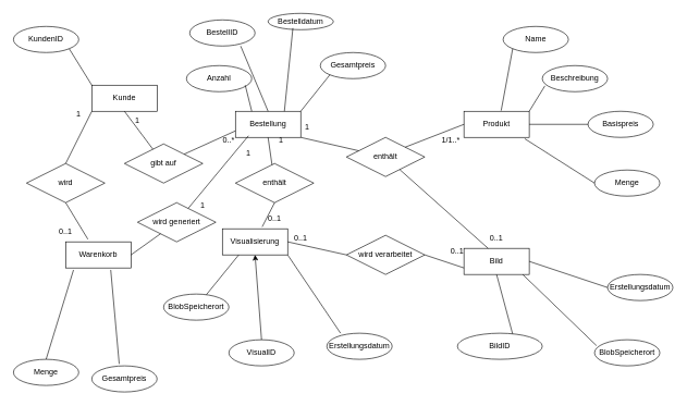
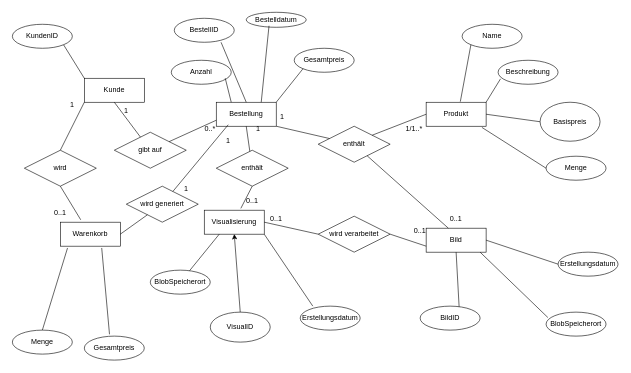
  <mxCell id="0" />
  <mxCell id="1" parent="0" />
  <mxCell id="2" value="Kunde" style="whiteSpace=wrap;html=1;align=center;" vertex="1" parent="1"><mxGeometry x="140" y="130" width="100" height="40" as="geometry" /></mxCell>
  <mxCell id="3" value="KundenID" style="ellipse;whiteSpace=wrap;html=1;align=center;" vertex="1" parent="1"><mxGeometry y="40" width="100" height="40" as="geometry" x="20" /></mxCell>
  <mxCell id="4" value="Bestellung" style="whiteSpace=wrap;html=1;align=center;" vertex="1" parent="1"><mxGeometry x="360" y="170" width="100" height="40" as="geometry" /></mxCell>
  <mxCell id="5" value="Bestelldatum" style="ellipse;whiteSpace=wrap;html=1;align=center;" vertex="1" parent="1"><mxGeometry x="410" y="20" width="100" height="25" as="geometry" /></mxCell>
  <mxCell id="6" value="Gesamtpreis" style="ellipse;whiteSpace=wrap;html=1;align=center;" vertex="1" parent="1"><mxGeometry x="490" y="80" width="100" height="40" as="geometry" /></mxCell>
  <mxCell id="7" value="Anzahl" style="ellipse;whiteSpace=wrap;html=1;align=center;" vertex="1" parent="1"><mxGeometry x="285" y="100" width="100" height="40" as="geometry" /></mxCell>
  <mxCell id="8" value="BestellID" style="ellipse;whiteSpace=wrap;html=1;align=center;" vertex="1" parent="1"><mxGeometry x="290" y="30" width="100" height="40" as="geometry" /></mxCell>
  <mxCell id="9" value="Produkt" style="whiteSpace=wrap;html=1;align=center;" vertex="1" parent="1"><mxGeometry x="710" y="170" width="100" height="40" as="geometry" /></mxCell>
  <mxCell id="10" value="Menge" style="ellipse;whiteSpace=wrap;html=1;align=center;" vertex="1" parent="1"><mxGeometry x="910" y="260" width="100" height="40" as="geometry" /></mxCell>
- <mxCell id="11" value="Basispreis" style="ellipse;whiteSpace=wrap;html=1;align=center;" vertex="1" parent="1"><mxGeometry x="900" y="170" width="100" height="40" as="geometry" /></mxCell>
+ <mxCell id="11" value="Basispreis" style="ellipse;whiteSpace=wrap;html=1;align=center;" vertex="1" parent="1"><mxGeometry x="900" y="170" width="100" height="65" as="geometry" /></mxCell>
  <mxCell id="12" value="Name" style="ellipse;whiteSpace=wrap;html=1;align=center;" vertex="1" parent="1"><mxGeometry x="770" y="40" width="100" height="40" as="geometry" /></mxCell>
  <mxCell id="13" value="Beschreibung" style="ellipse;whiteSpace=wrap;html=1;align=center;" vertex="1" parent="1"><mxGeometry x="830" y="100" width="100" height="40" as="geometry" /></mxCell>
  <mxCell id="14" value="Visualisierung" style="whiteSpace=wrap;html=1;align=center;" vertex="1" parent="1"><mxGeometry x="340" y="350" width="100" height="40" as="geometry" /></mxCell>
  <mxCell id="15" value="BlobSpeicherort" style="ellipse;whiteSpace=wrap;html=1;align=center;" vertex="1" parent="1"><mxGeometry x="250" y="450" width="100" height="40" as="geometry" /></mxCell>
- <mxCell id="16" value="VisualID" style="ellipse;whiteSpace=wrap;html=1;align=center;" vertex="1" parent="1"><mxGeometry x="350" y="520" width="100" height="40" as="geometry" /></mxCell>
+ <mxCell id="16" value="VisualID" style="ellipse;whiteSpace=wrap;html=1;align=center;" vertex="1" parent="1"><mxGeometry x="350" y="520" width="100" height="50" as="geometry" /></mxCell>
  <mxCell id="17" value="Erstellungsdatum" style="ellipse;whiteSpace=wrap;html=1;align=center;" vertex="1" parent="1"><mxGeometry x="500" y="510" width="100" height="40" as="geometry" /></mxCell>
  <mxCell id="18" value="Bild" style="whiteSpace=wrap;html=1;align=center;" vertex="1" parent="1"><mxGeometry x="710" y="380" width="100" height="40" as="geometry" /></mxCell>
- <mxCell id="19" value="BildID" style="ellipse;whiteSpace=wrap;html=1;align=center;" vertex="1" parent="1"><mxGeometry x="700" y="510" width="130" height="40" as="geometry" /></mxCell>
+ <mxCell id="19" value="BildID" style="ellipse;whiteSpace=wrap;html=1;align=center;" vertex="1" parent="1"><mxGeometry x="700" y="510" width="100" height="40" as="geometry" /></mxCell>
  <mxCell id="20" value="BlobSpeicherort" style="ellipse;whiteSpace=wrap;html=1;align=center;" vertex="1" parent="1"><mxGeometry x="910" y="520" width="100" height="40" as="geometry" /></mxCell>
  <mxCell id="21" value="Erstellungsdatum" style="ellipse;whiteSpace=wrap;html=1;align=center;" vertex="1" parent="1"><mxGeometry x="930" y="420" width="100" height="40" as="geometry" /></mxCell>
  <mxCell id="22" value="" style="endArrow=none;html=1;rounded=0;entryX=1;entryY=1;entryDx=0;entryDy=0;exitX=0;exitY=0;exitDx=0;exitDy=0;" edge="1" parent="1" source="2" target="3"><mxGeometry width="50" height="50" relative="1" as="geometry"><mxPoint x="60" y="170" as="sourcePoint" /><mxPoint x="110" y="120" as="targetPoint" /></mxGeometry></mxCell>
  <mxCell id="23" value="" style="endArrow=none;html=1;rounded=0;exitX=0.25;exitY=0;exitDx=0;exitDy=0;entryX=0.9;entryY=0.75;entryDx=0;entryDy=0;entryPerimeter=0;" edge="1" parent="1" source="4" target="7"><mxGeometry width="50" height="50" relative="1" as="geometry"><mxPoint x="380" y="160" as="sourcePoint" /><mxPoint x="360" y="140" as="targetPoint" /></mxGeometry></mxCell>
  <mxCell id="24" value="" style="endArrow=none;html=1;rounded=0;entryX=0.78;entryY=1;entryDx=0;entryDy=0;exitX=0.5;exitY=0;exitDx=0;exitDy=0;entryPerimeter=0;" edge="1" parent="1" source="4" target="8"><mxGeometry width="50" height="50" relative="1" as="geometry"><mxPoint x="405" y="136" as="sourcePoint" /><mxPoint x="370" y="80" as="targetPoint" /></mxGeometry></mxCell>
  <mxCell id="25" value="" style="endArrow=none;html=1;rounded=0;entryX=0.38;entryY=0.9;entryDx=0;entryDy=0;exitX=0.75;exitY=0;exitDx=0;exitDy=0;entryPerimeter=0;" edge="1" parent="1" source="4" target="5"><mxGeometry width="50" height="50" relative="1" as="geometry"><mxPoint x="475" y="156" as="sourcePoint" /><mxPoint x="440" y="100" as="targetPoint" /></mxGeometry></mxCell>
  <mxCell id="26" value="" style="endArrow=none;html=1;rounded=0;entryX=0;entryY=1;entryDx=0;entryDy=0;exitX=1;exitY=0;exitDx=0;exitDy=0;" edge="1" parent="1" source="4" target="6"><mxGeometry width="50" height="50" relative="1" as="geometry"><mxPoint x="535" y="196" as="sourcePoint" /><mxPoint x="500" y="140" as="targetPoint" /></mxGeometry></mxCell>
  <mxCell id="27" value="" style="endArrow=none;html=1;rounded=0;entryX=0;entryY=1;entryDx=0;entryDy=0;exitX=0.57;exitY=-0.025;exitDx=0;exitDy=0;exitPerimeter=0;" edge="1" parent="1" source="9" target="12"><mxGeometry width="50" height="50" relative="1" as="geometry"><mxPoint x="795" y="166" as="sourcePoint" /><mxPoint x="760" y="110" as="targetPoint" /></mxGeometry></mxCell>
  <mxCell id="28" value="" style="endArrow=none;html=1;rounded=0;entryX=0.04;entryY=0.775;entryDx=0;entryDy=0;exitX=1;exitY=0;exitDx=0;exitDy=0;entryPerimeter=0;" edge="1" parent="1" source="9" target="13"><mxGeometry width="50" height="50" relative="1" as="geometry"><mxPoint x="875" y="226" as="sourcePoint" /><mxPoint x="840" y="170" as="targetPoint" /></mxGeometry></mxCell>
  <mxCell id="29" value="" style="endArrow=none;html=1;rounded=0;entryX=1;entryY=0.5;entryDx=0;entryDy=0;exitX=0;exitY=0.5;exitDx=0;exitDy=0;" edge="1" parent="1" source="11" target="9"><mxGeometry width="50" height="50" relative="1" as="geometry"><mxPoint x="865" y="256" as="sourcePoint" /><mxPoint x="830" y="200" as="targetPoint" /></mxGeometry></mxCell>
  <mxCell id="30" value="" style="endArrow=none;html=1;rounded=0;entryX=0.93;entryY=1.05;entryDx=0;entryDy=0;exitX=0;exitY=0.5;exitDx=0;exitDy=0;entryPerimeter=0;" edge="1" parent="1" source="10" target="9"><mxGeometry width="50" height="50" relative="1" as="geometry"><mxPoint x="885" y="306" as="sourcePoint" /><mxPoint x="850" y="250" as="targetPoint" /></mxGeometry></mxCell>
  <mxCell id="31" value="" style="endArrow=none;html=1;rounded=0;entryX=1;entryY=0.5;entryDx=0;entryDy=0;exitX=0;exitY=0.5;exitDx=0;exitDy=0;" edge="1" parent="1" source="21" target="18"><mxGeometry width="50" height="50" relative="1" as="geometry"><mxPoint x="895" y="486" as="sourcePoint" /><mxPoint x="860" y="430" as="targetPoint" /></mxGeometry></mxCell>
  <mxCell id="32" value="" style="endArrow=none;html=1;rounded=0;entryX=0.9;entryY=1;entryDx=0;entryDy=0;exitX=0.03;exitY=0.225;exitDx=0;exitDy=0;entryPerimeter=0;exitPerimeter=0;" edge="1" parent="1" source="20" target="18"><mxGeometry width="50" height="50" relative="1" as="geometry"><mxPoint x="825" y="506" as="sourcePoint" /><mxPoint x="790" y="450" as="targetPoint" /></mxGeometry></mxCell>
  <mxCell id="33" value="" style="endArrow=none;html=1;rounded=0;entryX=0.5;entryY=1;entryDx=0;entryDy=0;exitX=0.65;exitY=0.025;exitDx=0;exitDy=0;exitPerimeter=0;" edge="1" parent="1" source="19" target="18"><mxGeometry width="50" height="50" relative="1" as="geometry"><mxPoint x="795" y="506" as="sourcePoint" /><mxPoint x="760" y="450" as="targetPoint" /></mxGeometry></mxCell>
  <mxCell id="34" value="" style="endArrow=none;html=1;rounded=0;entryX=0.25;entryY=1;entryDx=0;entryDy=0;" edge="1" parent="1" source="15" target="14"><mxGeometry width="50" height="50" relative="1" as="geometry"><mxPoint x="415" y="486" as="sourcePoint" /><mxPoint x="380" y="430" as="targetPoint" /></mxGeometry></mxCell>
  <mxCell id="35" value="" style="endArrow=classic;html=1;rounded=0;entryX=0.5;entryY=1;entryDx=0;entryDy=0;exitX=0.5;exitY=0;exitDx=0;exitDy=0;" edge="1" parent="1" source="16" target="14"><mxGeometry width="50" height="50" relative="1" as="geometry"><mxPoint x="445" y="506" as="sourcePoint" /><mxPoint x="410" y="450" as="targetPoint" /></mxGeometry></mxCell>
  <mxCell id="36" value="" style="endArrow=none;html=1;rounded=0;entryX=1;entryY=1;entryDx=0;entryDy=0;exitX=0.21;exitY=0;exitDx=0;exitDy=0;exitPerimeter=0;" edge="1" parent="1" source="17" target="14"><mxGeometry width="50" height="50" relative="1" as="geometry"><mxPoint x="500" y="510" as="sourcePoint" /><mxPoint x="470" y="460" as="targetPoint" /></mxGeometry></mxCell>
  <mxCell id="37" value="gibt auf" style="shape=rhombus;perimeter=rhombusPerimeter;whiteSpace=wrap;html=1;align=center;" vertex="1" parent="1"><mxGeometry x="190" y="220" width="120" height="60" as="geometry" /></mxCell>
  <mxCell id="38" value="enthält" style="shape=rhombus;perimeter=rhombusPerimeter;whiteSpace=wrap;html=1;align=center;" vertex="1" parent="1"><mxGeometry x="530" y="210" width="120" height="60" as="geometry" /></mxCell>
  <mxCell id="39" value="enthält" style="shape=rhombus;perimeter=rhombusPerimeter;whiteSpace=wrap;html=1;align=center;" vertex="1" parent="1"><mxGeometry x="360" y="250" width="120" height="60" as="geometry" /></mxCell>
  <mxCell id="40" value="wird verarbeitet" style="shape=rhombus;perimeter=rhombusPerimeter;whiteSpace=wrap;html=1;align=center;" vertex="1" parent="1"><mxGeometry x="530" y="360" width="120" height="60" as="geometry" /></mxCell>
  <mxCell id="41" value="" style="endArrow=none;html=1;rounded=0;entryX=0.5;entryY=1;entryDx=0;entryDy=0;" edge="1" parent="1" source="37" target="2"><mxGeometry width="50" height="50" relative="1" as="geometry"><mxPoint x="150" y="240" as="sourcePoint" /><mxPoint x="200" y="190" as="targetPoint" /></mxGeometry></mxCell>
  <mxCell id="42" value="" style="endArrow=none;html=1;rounded=0;entryX=0;entryY=0.75;entryDx=0;entryDy=0;" edge="1" parent="1" source="37" target="4"><mxGeometry width="50" height="50" relative="1" as="geometry"><mxPoint x="334" y="268" as="sourcePoint" /><mxPoint x="290" y="210" as="targetPoint" /></mxGeometry></mxCell>
  <mxCell id="43" value="" style="endArrow=none;html=1;rounded=0;entryX=0.5;entryY=1;entryDx=0;entryDy=0;" edge="1" parent="1" source="39" target="4"><mxGeometry width="50" height="50" relative="1" as="geometry"><mxPoint x="514" y="268" as="sourcePoint" /><mxPoint x="470" y="210" as="targetPoint" /></mxGeometry></mxCell>
  <mxCell id="44" value="" style="endArrow=none;html=1;rounded=0;entryX=0.5;entryY=1;entryDx=0;entryDy=0;exitX=0.61;exitY=-0.075;exitDx=0;exitDy=0;exitPerimeter=0;" edge="1" parent="1" source="14" target="39"><mxGeometry width="50" height="50" relative="1" as="geometry"><mxPoint x="504" y="358" as="sourcePoint" /><mxPoint x="460" y="300" as="targetPoint" /></mxGeometry></mxCell>
  <mxCell id="45" value="" style="endArrow=none;html=1;rounded=0;entryX=1;entryY=1;entryDx=0;entryDy=0;" edge="1" parent="1" source="38" target="4"><mxGeometry width="50" height="50" relative="1" as="geometry"><mxPoint x="534" y="308" as="sourcePoint" /><mxPoint x="490" y="250" as="targetPoint" /></mxGeometry></mxCell>
  <mxCell id="46" value="" style="endArrow=none;html=1;rounded=0;entryX=1;entryY=0;entryDx=0;entryDy=0;exitX=0;exitY=0.5;exitDx=0;exitDy=0;" edge="1" parent="1" source="9" target="38"><mxGeometry width="50" height="50" relative="1" as="geometry"><mxPoint x="704" y="258" as="sourcePoint" /><mxPoint x="660" y="200" as="targetPoint" /></mxGeometry></mxCell>
  <mxCell id="47" value="" style="endArrow=none;html=1;rounded=0;entryX=1;entryY=0.5;entryDx=0;entryDy=0;exitX=0;exitY=0.75;exitDx=0;exitDy=0;" edge="1" parent="1" source="18" target="40"><mxGeometry width="50" height="50" relative="1" as="geometry"><mxPoint x="704" y="478" as="sourcePoint" /><mxPoint x="660" y="420" as="targetPoint" /></mxGeometry></mxCell>
  <mxCell id="48" value="" style="endArrow=none;html=1;rounded=0;entryX=1;entryY=0.5;entryDx=0;entryDy=0;exitX=0;exitY=0.5;exitDx=0;exitDy=0;" edge="1" parent="1" source="40" target="14"><mxGeometry width="50" height="50" relative="1" as="geometry"><mxPoint x="554" y="468" as="sourcePoint" /><mxPoint x="510" y="410" as="targetPoint" /></mxGeometry></mxCell>
  <mxCell id="49" value="1" style="text;html=1;whiteSpace=wrap;strokeColor=none;fillColor=none;align=center;verticalAlign=middle;rounded=0;" vertex="1" parent="1"><mxGeometry x="180" y="170" width="60" height="30" as="geometry" /></mxCell>
  <mxCell id="50" value="0..*" style="text;html=1;whiteSpace=wrap;strokeColor=none;fillColor=none;align=center;verticalAlign=middle;rounded=0;" vertex="1" parent="1"><mxGeometry x="320" y="200" width="60" height="30" as="geometry" /></mxCell>
  <mxCell id="51" value="1" style="text;html=1;whiteSpace=wrap;strokeColor=none;fillColor=none;align=center;verticalAlign=middle;rounded=0;" vertex="1" parent="1"><mxGeometry x="440" y="180" width="60" height="30" as="geometry" /></mxCell>
  <mxCell id="52" value="1/1..*" style="text;html=1;whiteSpace=wrap;strokeColor=none;fillColor=none;align=center;verticalAlign=middle;rounded=0;" vertex="1" parent="1"><mxGeometry x="660" y="200" width="60" height="30" as="geometry" /></mxCell>
  <mxCell id="53" value="1" style="text;html=1;whiteSpace=wrap;strokeColor=none;fillColor=none;align=center;verticalAlign=middle;rounded=0;" vertex="1" parent="1"><mxGeometry x="400" y="200" width="60" height="30" as="geometry" /></mxCell>
  <mxCell id="54" value="0..1" style="text;html=1;whiteSpace=wrap;strokeColor=none;fillColor=none;align=center;verticalAlign=middle;rounded=0;" vertex="1" parent="1"><mxGeometry x="390" y="320" width="60" height="30" as="geometry" /></mxCell>
  <mxCell id="55" value="0..1" style="text;html=1;whiteSpace=wrap;strokeColor=none;fillColor=none;align=center;verticalAlign=middle;rounded=0;" vertex="1" parent="1"><mxGeometry x="430" y="350" width="60" height="30" as="geometry" /></mxCell>
  <mxCell id="56" value="0..1" style="text;html=1;whiteSpace=wrap;strokeColor=none;fillColor=none;align=center;verticalAlign=middle;rounded=0;" vertex="1" parent="1"><mxGeometry x="670" y="370" width="60" height="30" as="geometry" /></mxCell>
  <mxCell id="57" value="" style="endArrow=none;html=1;rounded=0;exitX=0.37;exitY=0;exitDx=0;exitDy=0;exitPerimeter=0;" edge="1" parent="1" source="18" target="38"><mxGeometry width="50" height="50" relative="1" as="geometry"><mxPoint x="580" y="520" as="sourcePoint" /><mxPoint x="630" y="470" as="targetPoint" /></mxGeometry></mxCell>
  <mxCell id="58" value="0..1" style="text;html=1;whiteSpace=wrap;strokeColor=none;fillColor=none;align=center;verticalAlign=middle;rounded=0;" vertex="1" parent="1"><mxGeometry x="730" y="350" width="60" height="30" as="geometry" /></mxCell>
  <mxCell id="59" value="Warenkorb" style="whiteSpace=wrap;html=1;align=center;" vertex="1" parent="1"><mxGeometry x="100" y="370" width="100" height="40" as="geometry" /></mxCell>
  <mxCell id="60" value="Menge" style="ellipse;whiteSpace=wrap;html=1;align=center;" vertex="1" parent="1"><mxGeometry y="550" width="100" height="40" as="geometry" x="20" /></mxCell>
  <mxCell id="61" value="Gesamtpreis" style="ellipse;whiteSpace=wrap;html=1;align=center;" vertex="1" parent="1"><mxGeometry x="140" y="560" width="100" height="40" as="geometry" /></mxCell>
  <mxCell id="62" value="" style="endArrow=none;html=1;rounded=0;entryX=0.12;entryY=1.075;entryDx=0;entryDy=0;entryPerimeter=0;exitX=0.5;exitY=0;exitDx=0;exitDy=0;" edge="1" parent="1" source="60" target="59"><mxGeometry width="50" height="50" relative="1" as="geometry"><mxPoint x="90" y="511" as="sourcePoint" /><mxPoint x="140" y="450" as="targetPoint" /></mxGeometry></mxCell>
  <mxCell id="63" value="" style="endArrow=none;html=1;rounded=0;entryX=0.69;entryY=1.075;entryDx=0;entryDy=0;entryPerimeter=0;exitX=0.42;exitY=-0.075;exitDx=0;exitDy=0;exitPerimeter=0;" edge="1" parent="1" source="61" target="59"><mxGeometry width="50" height="50" relative="1" as="geometry"><mxPoint x="170" y="637" as="sourcePoint" /><mxPoint x="212" y="500" as="targetPoint" /></mxGeometry></mxCell>
  <mxCell id="64" value="wird" style="shape=rhombus;perimeter=rhombusPerimeter;whiteSpace=wrap;html=1;align=center;" vertex="1" parent="1"><mxGeometry x="40" y="250" width="120" height="60" as="geometry" /></mxCell>
  <mxCell id="65" value="" style="endArrow=none;html=1;rounded=0;entryX=0.5;entryY=1;entryDx=0;entryDy=0;exitX=0.34;exitY=-0.1;exitDx=0;exitDy=0;exitPerimeter=0;" edge="1" parent="1" source="59" target="64"><mxGeometry width="50" height="50" relative="1" as="geometry"><mxPoint x="130" y="350" as="sourcePoint" /><mxPoint x="120" y="340" as="targetPoint" /></mxGeometry></mxCell>
  <mxCell id="66" value="" style="endArrow=none;html=1;rounded=0;entryX=0;entryY=1;entryDx=0;entryDy=0;exitX=0.5;exitY=0;exitDx=0;exitDy=0;" edge="1" parent="1" source="64" target="2"><mxGeometry width="50" height="50" relative="1" as="geometry"><mxPoint x="145" y="236" as="sourcePoint" /><mxPoint x="110" y="180" as="targetPoint" /></mxGeometry></mxCell>
  <mxCell id="67" value="1" style="text;html=1;whiteSpace=wrap;strokeColor=none;fillColor=none;align=center;verticalAlign=middle;rounded=0;" vertex="1" parent="1"><mxGeometry x="90" y="160" width="60" height="30" as="geometry" /></mxCell>
  <mxCell id="68" value="0..1" style="text;html=1;whiteSpace=wrap;strokeColor=none;fillColor=none;align=center;verticalAlign=middle;rounded=0;" vertex="1" parent="1"><mxGeometry x="70" y="340" width="60" height="30" as="geometry" /></mxCell>
  <mxCell id="69" value="wird generiert" style="shape=rhombus;perimeter=rhombusPerimeter;whiteSpace=wrap;html=1;align=center;" vertex="1" parent="1"><mxGeometry x="210" y="310" width="120" height="60" as="geometry" /></mxCell>
  <mxCell id="70" value="" style="endArrow=none;html=1;rounded=0;exitX=1;exitY=0.5;exitDx=0;exitDy=0;" edge="1" parent="1" source="59" target="69"><mxGeometry width="50" height="50" relative="1" as="geometry"><mxPoint x="264" y="466" as="sourcePoint" /><mxPoint x="230" y="410" as="targetPoint" /></mxGeometry></mxCell>
  <mxCell id="71" value="" style="endArrow=none;html=1;rounded=0;entryX=1;entryY=0.25;entryDx=0;entryDy=0;" edge="1" parent="1" source="69" target="50"><mxGeometry width="50" height="50" relative="1" as="geometry"><mxPoint x="354" y="336" as="sourcePoint" /><mxPoint x="320" y="280" as="targetPoint" /></mxGeometry></mxCell>
  <mxCell id="72" value="1" style="text;html=1;whiteSpace=wrap;strokeColor=none;fillColor=none;align=center;verticalAlign=middle;rounded=0;" vertex="1" parent="1"><mxGeometry x="280" y="300" width="60" height="30" as="geometry" /></mxCell>
  <mxCell id="73" value="1" style="text;html=1;whiteSpace=wrap;strokeColor=none;fillColor=none;align=center;verticalAlign=middle;rounded=0;" vertex="1" parent="1"><mxGeometry x="350" y="220" width="60" height="30" as="geometry" /></mxCell>
